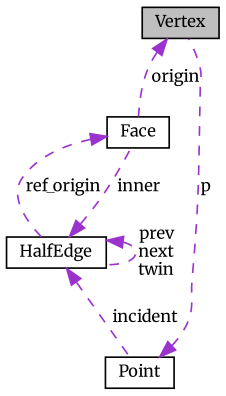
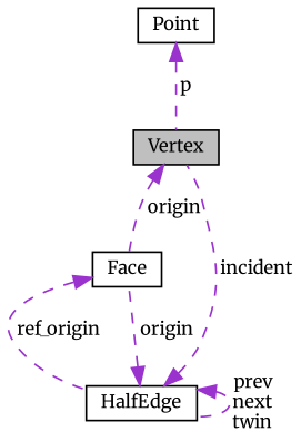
  digraph {
    fontname=Merriweather
    node [color=black fillcolor=white fontname=Merriweather fontsize=10 shape=record style=filled]
    edge [color=darkorchid3 dir=back fontname=Merriweather fontsize=10 labelfontname=Helvetica labelfontsize=10 style=dashed]
    n1 [fillcolor=grey75 fontcolor=black height=0.2 label=Vertex width=0.4]
    n2 [height=0.2 label=Face width=0.4]
    n3 [height=0.2 label=HalfEdge width=0.4]
    n4 [height=0.2 label=Point width=0.4]
    n1 -> n2 [label=" origin"]
    n2 -> n3 [label=" ref_origin"]
-   n3 -> n4 [label=" incident"]
-   n3 -> n2 [label=" inner"]
+   n3 -> n1 [label=" incident"]
+   n3 -> n2 [label=" origin"]
    n3 -> n3 [label=" prev\nnext\ntwin"]
    n4 -> n1 [label=" p"]
  }
